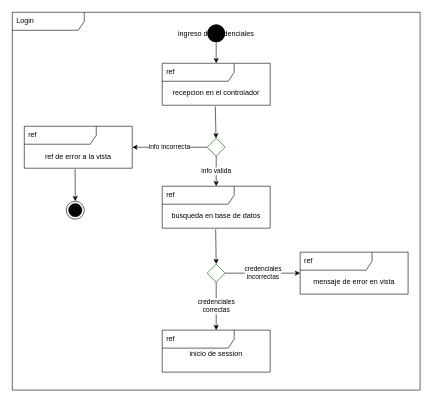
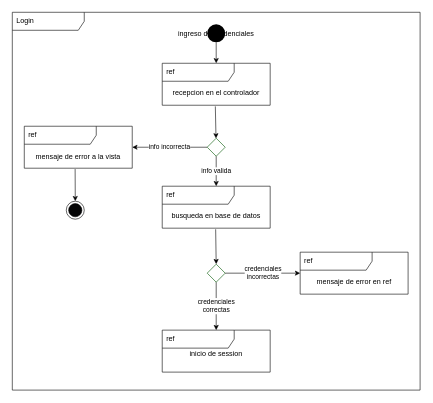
  <mxCell id="0" />
  <mxCell id="1" parent="0" />
  <mxCell id="2" value="Login" style="shape=umlFrame;whiteSpace=wrap;html=1;width=120;height=30;boundedLbl=1;verticalAlign=middle;align=left;spacingLeft=5;fillColor=default;" vertex="1" parent="1"><mxGeometry x="20" y="20" width="680" height="630" as="geometry" /></mxCell>
  <mxCell id="3" style="edgeStyle=none;html=1;exitX=0.5;exitY=1;exitDx=0;exitDy=0;" edge="1" parent="1" source="4" target="11"><mxGeometry relative="1" as="geometry"><mxPoint x="360" y="120" as="targetPoint" /></mxGeometry></mxCell>
  <mxCell id="4" value="ingreso de credenciales" style="ellipse;strokeColor=none;fillColor=#000000;" vertex="1" parent="1"><mxGeometry x="345" y="40" width="30" height="30" as="geometry" /></mxCell>
  <mxCell id="5" value="" style="ellipse;html=1;shape=endState;strokeColor=#000000;fillColor=#040405;" vertex="1" parent="1"><mxGeometry x="110" y="335" width="30" height="30" as="geometry" /></mxCell>
  <mxCell id="6" value="ref" style="shape=umlFrame;whiteSpace=wrap;html=1;width=120;height=30;boundedLbl=1;verticalAlign=middle;align=left;spacingLeft=5;" vertex="1" parent="1"><mxGeometry x="270" y="310" width="180" height="70" as="geometry" /></mxCell>
  <mxCell id="7" value="busqueda en base de datos" style="text;html=1;strokeColor=none;fillColor=none;align=center;verticalAlign=middle;whiteSpace=wrap;rounded=0;" vertex="1" parent="1"><mxGeometry x="280" y="345" width="160" height="30" as="geometry" /></mxCell>
  <mxCell id="8" value="info valida" style="edgeStyle=none;html=1;exitX=0.5;exitY=1;exitDx=0;exitDy=0;" edge="1" parent="1" source="10" target="6"><mxGeometry relative="1" as="geometry" /></mxCell>
  <mxCell id="9" value="info incorrecta" style="edgeStyle=none;html=1;exitX=0;exitY=0.5;exitDx=0;exitDy=0;" edge="1" parent="1" source="10" target="14"><mxGeometry relative="1" as="geometry" /></mxCell>
  <mxCell id="10" value="" style="rhombus;strokeColor=#005700;fillColor=none;fontColor=#ffffff;" vertex="1" parent="1"><mxGeometry x="345" y="230" width="30" height="30" as="geometry" /></mxCell>
  <mxCell id="11" value="ref" style="shape=umlFrame;whiteSpace=wrap;html=1;width=120;height=30;boundedLbl=1;verticalAlign=middle;align=left;spacingLeft=5;" vertex="1" parent="1"><mxGeometry x="270" y="105" width="180" height="70" as="geometry" /></mxCell>
  <mxCell id="12" value="recepcion en el controlador" style="text;html=1;strokeColor=none;fillColor=none;align=center;verticalAlign=middle;whiteSpace=wrap;rounded=0;" vertex="1" parent="1"><mxGeometry x="280" y="140" width="160" height="30" as="geometry" /></mxCell>
  <mxCell id="13" value="" style="endArrow=classic;html=1;exitX=0.492;exitY=1.027;exitDx=0;exitDy=0;exitPerimeter=0;" edge="1" parent="1" source="11" target="10"><mxGeometry width="50" height="50" relative="1" as="geometry"><mxPoint x="430" y="195" as="sourcePoint" /><mxPoint x="430" y="255" as="targetPoint" /></mxGeometry></mxCell>
  <mxCell id="14" value="ref" style="shape=umlFrame;whiteSpace=wrap;html=1;width=120;height=30;boundedLbl=1;verticalAlign=middle;align=left;spacingLeft=5;" vertex="1" parent="1"><mxGeometry x="40" y="210" width="180" height="70" as="geometry" /></mxCell>
  <mxCell id="15" value="" style="endArrow=classic;html=1;exitX=0.471;exitY=1.02;exitDx=0;exitDy=0;exitPerimeter=0;entryX=0.5;entryY=0;entryDx=0;entryDy=0;" edge="1" parent="1" source="14" target="5"><mxGeometry width="50" height="50" relative="1" as="geometry"><mxPoint x="340" y="320" as="sourcePoint" /><mxPoint x="390" y="270" as="targetPoint" /></mxGeometry></mxCell>
- <mxCell id="16" value="ref de error a la vista" style="text;html=1;strokeColor=none;fillColor=none;align=center;verticalAlign=middle;whiteSpace=wrap;rounded=0;" vertex="1" parent="1"><mxGeometry x="50" y="246" width="160" height="30" as="geometry" /></mxCell>
+ <mxCell id="16" value="mensaje de error a la vista" style="text;html=1;strokeColor=none;fillColor=none;align=center;verticalAlign=middle;whiteSpace=wrap;rounded=0;" vertex="1" parent="1"><mxGeometry x="50" y="246" width="160" height="30" as="geometry" /></mxCell>
  <mxCell id="17" value="ref" style="shape=umlFrame;whiteSpace=wrap;html=1;width=120;height=30;boundedLbl=1;verticalAlign=middle;align=left;spacingLeft=5;" vertex="1" parent="1"><mxGeometry x="500" y="420" width="180" height="70" as="geometry" /></mxCell>
- <mxCell id="18" value="mensaje de error en vista" style="text;html=1;strokeColor=none;fillColor=none;align=center;verticalAlign=middle;whiteSpace=wrap;rounded=0;" vertex="1" parent="1"><mxGeometry x="510" y="455" width="160" height="30" as="geometry" /></mxCell>
+ <mxCell id="18" value="mensaje de error en ref" style="text;html=1;strokeColor=none;fillColor=none;align=center;verticalAlign=middle;whiteSpace=wrap;rounded=0;" vertex="1" parent="1"><mxGeometry x="510" y="455" width="160" height="30" as="geometry" /></mxCell>
  <mxCell id="19" value="credenciales&lt;br&gt;correctas" style="edgeStyle=none;html=1;exitX=0.5;exitY=1;exitDx=0;exitDy=0;" edge="1" parent="1" source="20" target="23"><mxGeometry relative="1" as="geometry" /></mxCell>
  <mxCell id="20" value="" style="rhombus;strokeColor=#005700;fillColor=none;fontColor=#ffffff;" vertex="1" parent="1"><mxGeometry x="345" y="440" width="30" height="30" as="geometry" /></mxCell>
  <mxCell id="21" value="" style="endArrow=classic;html=1;entryX=0.5;entryY=0;entryDx=0;entryDy=0;exitX=0.495;exitY=1.026;exitDx=0;exitDy=0;exitPerimeter=0;" edge="1" parent="1" source="6" target="20"><mxGeometry width="50" height="50" relative="1" as="geometry"><mxPoint x="290" y="440" as="sourcePoint" /><mxPoint x="340" y="390" as="targetPoint" /></mxGeometry></mxCell>
  <mxCell id="22" value="credenciales&lt;br&gt;incorrectas" style="endArrow=classic;html=1;exitX=1;exitY=0.5;exitDx=0;exitDy=0;" edge="1" parent="1" source="20" target="17"><mxGeometry width="50" height="50" relative="1" as="geometry"><mxPoint x="290" y="440" as="sourcePoint" /><mxPoint x="340" y="390" as="targetPoint" /></mxGeometry></mxCell>
  <mxCell id="23" value="ref" style="shape=umlFrame;whiteSpace=wrap;html=1;width=120;height=30;boundedLbl=1;verticalAlign=middle;align=left;spacingLeft=5;" vertex="1" parent="1"><mxGeometry x="270" y="550" width="180" height="70" as="geometry" /></mxCell>
  <mxCell id="24" value="inicio de session" style="text;html=1;strokeColor=none;fillColor=none;align=center;verticalAlign=middle;whiteSpace=wrap;rounded=0;" vertex="1" parent="1"><mxGeometry x="280" y="575" width="160" height="30" as="geometry" /></mxCell>
